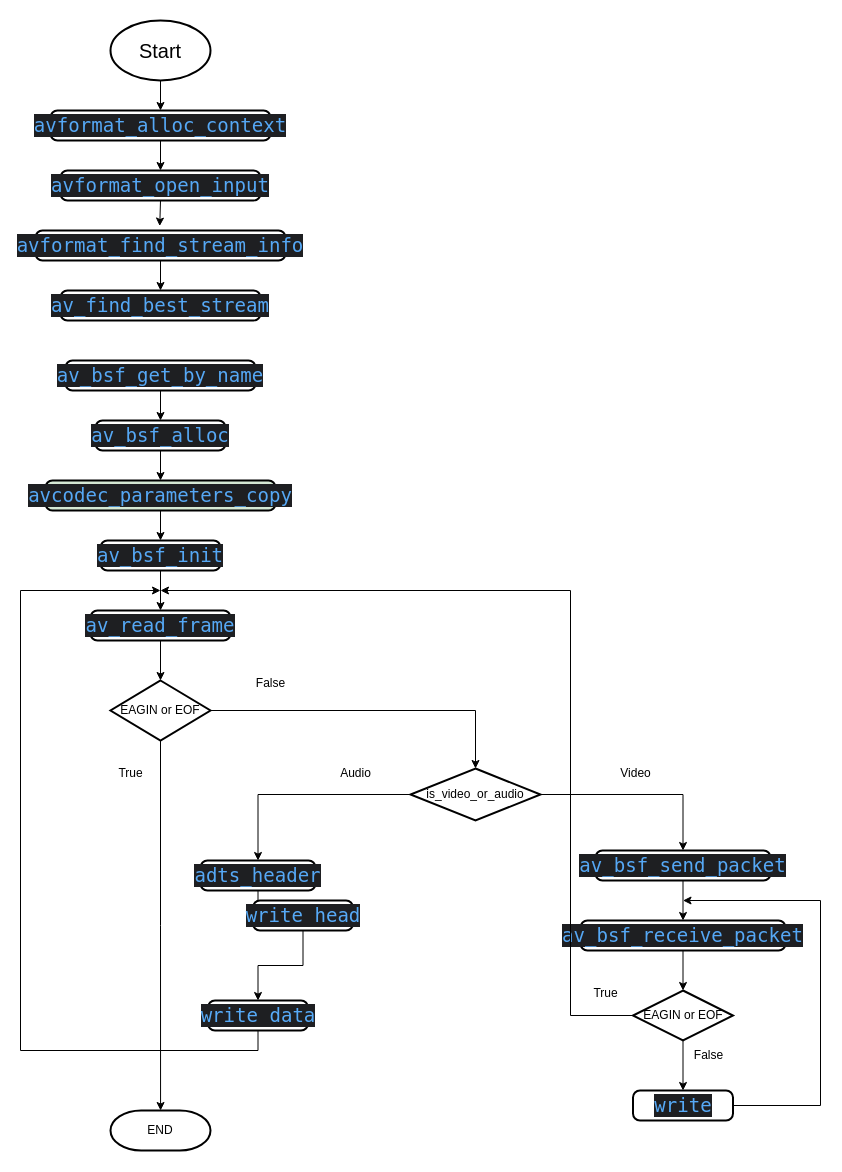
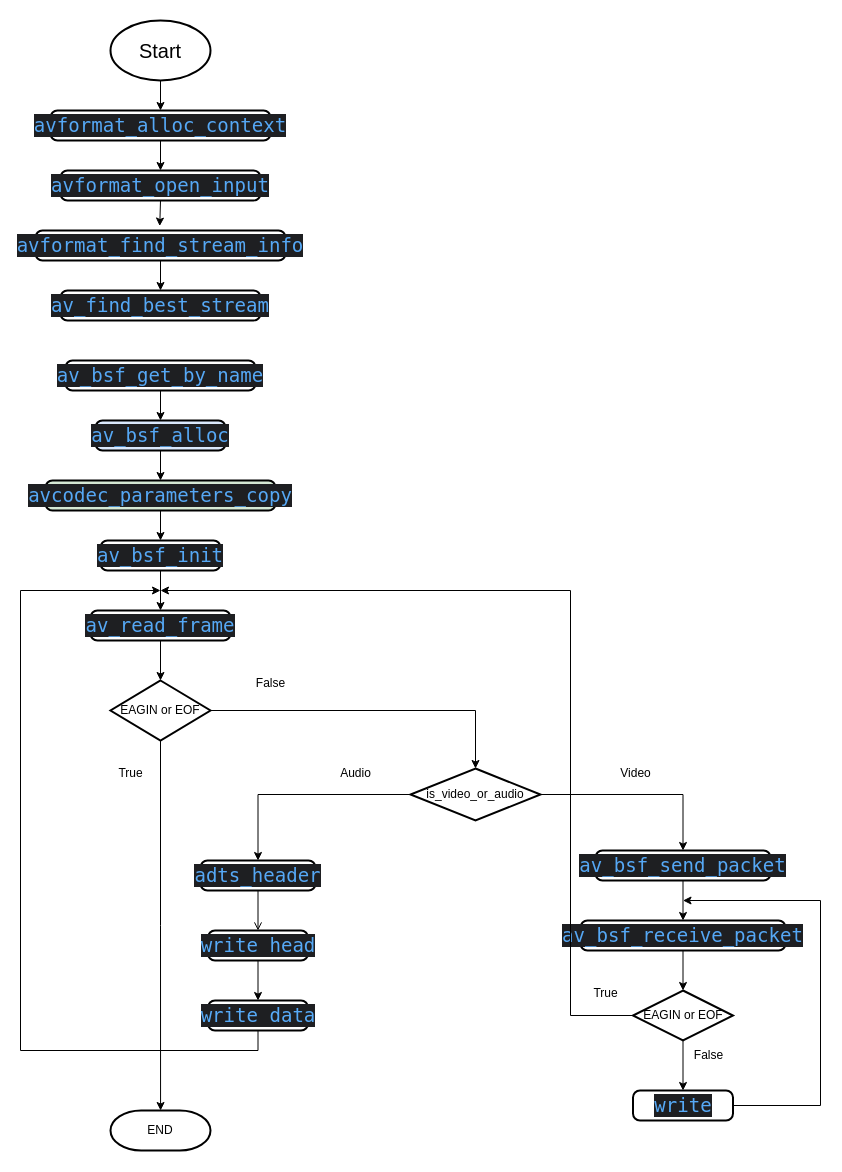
  <mxCell id="0" />
  <mxCell id="1" parent="0" />
  <mxCell id="2" style="edgeStyle=orthogonalEdgeStyle;rounded=0;orthogonalLoop=1;jettySize=auto;html=1;exitX=0.5;exitY=1;exitDx=0;exitDy=0;exitPerimeter=0;entryX=0.5;entryY=0;entryDx=0;entryDy=0;" edge="1" parent="1" source="3" target="5"><mxGeometry relative="1" as="geometry" /></mxCell>
  <mxCell id="3" value="&lt;span style=&quot;font-size: 20px;&quot;&gt;Start&lt;/span&gt;" style="strokeWidth=2;html=1;shape=mxgraph.flowchart.start_1;whiteSpace=wrap;" vertex="1" parent="1"><mxGeometry x="110" y="20" width="100" height="60" as="geometry" /></mxCell>
  <mxCell id="4" style="edgeStyle=orthogonalEdgeStyle;rounded=0;orthogonalLoop=1;jettySize=auto;html=1;exitX=0.5;exitY=1;exitDx=0;exitDy=0;entryX=0.5;entryY=0;entryDx=0;entryDy=0;" edge="1" parent="1" source="5" target="6"><mxGeometry relative="1" as="geometry" /></mxCell>
  <mxCell id="5" value="&lt;div style=&quot;background-color:#1e1f22;color:#bcbec4&quot;&gt;&lt;pre style=&quot;font-family:'JetBrains Mono',monospace;font-size:14.3pt;&quot;&gt;&lt;span style=&quot;color:#56a8f5;&quot;&gt;avformat_alloc_context&lt;/span&gt;&lt;/pre&gt;&lt;/div&gt;" style="rounded=1;whiteSpace=wrap;html=1;absoluteArcSize=1;arcSize=14;strokeWidth=2;" vertex="1" parent="1"><mxGeometry x="50" y="110" width="220" height="30" as="geometry" /></mxCell>
  <mxCell id="6" value="&lt;div style=&quot;background-color:#1e1f22;color:#bcbec4&quot;&gt;&lt;pre style=&quot;font-family:'JetBrains Mono',monospace;font-size:14.3pt;&quot;&gt;&lt;span style=&quot;color:#56a8f5;&quot;&gt;avformat_open_input&lt;/span&gt;&lt;/pre&gt;&lt;/div&gt;" style="rounded=1;whiteSpace=wrap;html=1;absoluteArcSize=1;arcSize=14;strokeWidth=2;" vertex="1" parent="1"><mxGeometry x="60" y="170" width="200" height="30" as="geometry" /></mxCell>
  <mxCell id="7" value="&lt;div style=&quot;background-color:#1e1f22;color:#bcbec4&quot;&gt;&lt;pre style=&quot;font-family:'JetBrains Mono',monospace;font-size:14.3pt;&quot;&gt;&lt;span style=&quot;color:#56a8f5;&quot;&gt;av_find_best_stream&lt;/span&gt;&lt;/pre&gt;&lt;/div&gt;" style="rounded=1;whiteSpace=wrap;html=1;absoluteArcSize=1;arcSize=14;strokeWidth=2;" vertex="1" parent="1"><mxGeometry x="60" y="290" width="200" height="30" as="geometry" /></mxCell>
  <mxCell id="8" style="edgeStyle=orthogonalEdgeStyle;rounded=0;orthogonalLoop=1;jettySize=auto;html=1;exitX=0.5;exitY=1;exitDx=0;exitDy=0;entryX=0.5;entryY=0;entryDx=0;entryDy=0;" edge="1" parent="1" source="9" target="7"><mxGeometry relative="1" as="geometry" /></mxCell>
  <mxCell id="9" value="&lt;div style=&quot;background-color:#1e1f22;color:#bcbec4&quot;&gt;&lt;pre style=&quot;font-family:'JetBrains Mono',monospace;font-size:14.3pt;&quot;&gt;&lt;div&gt;&lt;pre style=&quot;font-family:'JetBrains Mono',monospace;font-size:14.3pt;&quot;&gt;&lt;span style=&quot;color:#56a8f5;&quot;&gt;avformat_find_stream_info&lt;/span&gt;&lt;/pre&gt;&lt;/div&gt;&lt;/pre&gt;&lt;/div&gt;" style="rounded=1;whiteSpace=wrap;html=1;absoluteArcSize=1;arcSize=14;strokeWidth=2;" vertex="1" parent="1"><mxGeometry x="35" y="230" width="250" height="30" as="geometry" /></mxCell>
  <mxCell id="10" style="edgeStyle=orthogonalEdgeStyle;rounded=0;orthogonalLoop=1;jettySize=auto;html=1;exitX=0.5;exitY=1;exitDx=0;exitDy=0;entryX=0.497;entryY=-0.148;entryDx=0;entryDy=0;entryPerimeter=0;" edge="1" parent="1" source="6" target="9"><mxGeometry relative="1" as="geometry" /></mxCell>
  <mxCell id="11" style="edgeStyle=orthogonalEdgeStyle;rounded=0;orthogonalLoop=1;jettySize=auto;html=1;exitX=0.5;exitY=1;exitDx=0;exitDy=0;entryX=0.5;entryY=0;entryDx=0;entryDy=0;" edge="1" parent="1" source="12" target="14"><mxGeometry relative="1" as="geometry" /></mxCell>
  <mxCell id="12" value="&lt;div style=&quot;background-color:#1e1f22;color:#bcbec4&quot;&gt;&lt;pre style=&quot;font-family:'JetBrains Mono',monospace;font-size:14.3pt;&quot;&gt;&lt;span style=&quot;color:#56a8f5;&quot;&gt;av_bsf_get_by_name&lt;/span&gt;&lt;/pre&gt;&lt;/div&gt;" style="rounded=1;whiteSpace=wrap;html=1;absoluteArcSize=1;arcSize=14;strokeWidth=2;" vertex="1" parent="1"><mxGeometry x="65" y="360" width="190" height="30" as="geometry" /></mxCell>
  <mxCell id="13" style="edgeStyle=orthogonalEdgeStyle;rounded=0;orthogonalLoop=1;jettySize=auto;html=1;exitX=0.5;exitY=1;exitDx=0;exitDy=0;entryX=0.5;entryY=0;entryDx=0;entryDy=0;" edge="1" parent="1" source="14" target="16"><mxGeometry relative="1" as="geometry" /></mxCell>
- <mxCell id="14" value="&lt;div style=&quot;background-color:#1e1f22;color:#bcbec4&quot;&gt;&lt;pre style=&quot;font-family:'JetBrains Mono',monospace;font-size:14.3pt;&quot;&gt;&lt;span style=&quot;color:#56a8f5;&quot;&gt;av_bsf_alloc&lt;/span&gt;&lt;/pre&gt;&lt;/div&gt;" style="rounded=1;whiteSpace=wrap;html=1;absoluteArcSize=1;arcSize=14;strokeWidth=2;" vertex="1" parent="1"><mxGeometry x="95" y="420" width="130" height="30" as="geometry" /></mxCell>
+ <mxCell id="14" value="&lt;div style=&quot;background-color:#1e1f22;color:#bcbec4&quot;&gt;&lt;pre style=&quot;font-family:'JetBrains Mono',monospace;font-size:14.3pt;&quot;&gt;&lt;span style=&quot;color:#56a8f5;&quot;&gt;av_bsf_alloc&lt;/span&gt;&lt;/pre&gt;&lt;/div&gt;" style="rounded=1;whiteSpace=wrap;html=1;absoluteArcSize=1;arcSize=14;strokeWidth=2;fillColor=#dae8fc;" vertex="1" parent="1"><mxGeometry x="95" y="420" width="130" height="30" as="geometry" /></mxCell>
  <mxCell id="15" style="edgeStyle=orthogonalEdgeStyle;rounded=0;orthogonalLoop=1;jettySize=auto;html=1;exitX=0.5;exitY=1;exitDx=0;exitDy=0;" edge="1" parent="1" source="16" target="18"><mxGeometry relative="1" as="geometry" /></mxCell>
  <mxCell id="16" value="&lt;div style=&quot;background-color:#1e1f22;color:#bcbec4&quot;&gt;&lt;pre style=&quot;font-family:'JetBrains Mono',monospace;font-size:14.3pt;&quot;&gt;&lt;span style=&quot;color:#56a8f5;&quot;&gt;avcodec_parameters_copy&lt;/span&gt;&lt;/pre&gt;&lt;/div&gt;" style="rounded=1;whiteSpace=wrap;html=1;absoluteArcSize=1;arcSize=14;strokeWidth=2;fillColor=#d5e8d4;" vertex="1" parent="1"><mxGeometry x="45" y="480" width="230" height="30" as="geometry" /></mxCell>
  <mxCell id="17" style="edgeStyle=orthogonalEdgeStyle;rounded=0;orthogonalLoop=1;jettySize=auto;html=1;exitX=0.5;exitY=1;exitDx=0;exitDy=0;entryX=0.5;entryY=0;entryDx=0;entryDy=0;" edge="1" parent="1" source="18" target="19"><mxGeometry relative="1" as="geometry" /></mxCell>
  <mxCell id="18" value="&lt;div style=&quot;background-color:#1e1f22;color:#bcbec4&quot;&gt;&lt;pre style=&quot;font-family:'JetBrains Mono',monospace;font-size:14.3pt;&quot;&gt;&lt;span style=&quot;color:#56a8f5;&quot;&gt;av_bsf_init&lt;/span&gt;&lt;/pre&gt;&lt;/div&gt;" style="rounded=1;whiteSpace=wrap;html=1;absoluteArcSize=1;arcSize=14;strokeWidth=2;" vertex="1" parent="1"><mxGeometry x="100" y="540" width="120" height="30" as="geometry" /></mxCell>
  <mxCell id="19" value="&lt;div style=&quot;background-color:#1e1f22;color:#bcbec4&quot;&gt;&lt;pre style=&quot;font-family:'JetBrains Mono',monospace;font-size:14.3pt;&quot;&gt;&lt;span style=&quot;color:#56a8f5;&quot;&gt;av_read_frame&lt;/span&gt;&lt;/pre&gt;&lt;/div&gt;" style="rounded=1;whiteSpace=wrap;html=1;absoluteArcSize=1;arcSize=14;strokeWidth=2;" vertex="1" parent="1"><mxGeometry x="90" y="610" width="140" height="30" as="geometry" /></mxCell>
  <mxCell id="20" style="edgeStyle=orthogonalEdgeStyle;rounded=0;orthogonalLoop=1;jettySize=auto;html=1;exitX=0.5;exitY=1;exitDx=0;exitDy=0;exitPerimeter=0;" edge="1" parent="1" source="21"><mxGeometry relative="1" as="geometry"><mxPoint x="160.077" y="1110" as="targetPoint" /></mxGeometry></mxCell>
  <mxCell id="21" value="EAGIN or EOF" style="strokeWidth=2;html=1;shape=mxgraph.flowchart.decision;whiteSpace=wrap;" vertex="1" parent="1"><mxGeometry x="110" y="680" width="100" height="60" as="geometry" /></mxCell>
  <mxCell id="22" style="edgeStyle=orthogonalEdgeStyle;rounded=0;orthogonalLoop=1;jettySize=auto;html=1;exitX=0.5;exitY=1;exitDx=0;exitDy=0;entryX=0.5;entryY=0;entryDx=0;entryDy=0;entryPerimeter=0;" edge="1" parent="1" source="19" target="21"><mxGeometry relative="1" as="geometry" /></mxCell>
  <mxCell id="23" style="edgeStyle=orthogonalEdgeStyle;rounded=0;orthogonalLoop=1;jettySize=auto;html=1;exitX=1;exitY=0.5;exitDx=0;exitDy=0;exitPerimeter=0;" edge="1" parent="1" source="25" target="28"><mxGeometry relative="1" as="geometry" /></mxCell>
  <mxCell id="24" style="edgeStyle=orthogonalEdgeStyle;rounded=0;orthogonalLoop=1;jettySize=auto;html=1;exitX=0;exitY=0.5;exitDx=0;exitDy=0;exitPerimeter=0;" edge="1" parent="1" source="25" target="31"><mxGeometry relative="1" as="geometry" /></mxCell>
  <mxCell id="25" value="is_video_or_audio" style="strokeWidth=2;html=1;shape=mxgraph.flowchart.decision;whiteSpace=wrap;" vertex="1" parent="1"><mxGeometry x="410" y="768" width="130" height="52" as="geometry" /></mxCell>
  <mxCell id="26" style="edgeStyle=orthogonalEdgeStyle;rounded=0;orthogonalLoop=1;jettySize=auto;html=1;exitX=1;exitY=0.5;exitDx=0;exitDy=0;exitPerimeter=0;entryX=0.5;entryY=0;entryDx=0;entryDy=0;entryPerimeter=0;" edge="1" parent="1" source="21" target="25"><mxGeometry relative="1" as="geometry" /></mxCell>
  <mxCell id="27" style="edgeStyle=orthogonalEdgeStyle;rounded=0;orthogonalLoop=1;jettySize=auto;html=1;exitX=0.5;exitY=1;exitDx=0;exitDy=0;" edge="1" parent="1" source="28" target="29"><mxGeometry relative="1" as="geometry" /></mxCell>
  <mxCell id="28" value="&lt;div style=&quot;background-color:#1e1f22;color:#bcbec4&quot;&gt;&lt;pre style=&quot;font-family:'JetBrains Mono',monospace;font-size:14.3pt;&quot;&gt;&lt;span style=&quot;color:#56a8f5;&quot;&gt;av_bsf_send_packet&lt;/span&gt;&lt;/pre&gt;&lt;/div&gt;" style="rounded=1;whiteSpace=wrap;html=1;absoluteArcSize=1;arcSize=14;strokeWidth=2;" vertex="1" parent="1"><mxGeometry x="595" y="850" width="175" height="30" as="geometry" /></mxCell>
  <mxCell id="29" value="&lt;div style=&quot;background-color:#1e1f22;color:#bcbec4&quot;&gt;&lt;pre style=&quot;font-family:'JetBrains Mono',monospace;font-size:14.3pt;&quot;&gt;&lt;span style=&quot;color:#56a8f5;&quot;&gt;av_bsf_receive_packet&lt;/span&gt;&lt;/pre&gt;&lt;/div&gt;" style="rounded=1;whiteSpace=wrap;html=1;absoluteArcSize=1;arcSize=14;strokeWidth=2;" vertex="1" parent="1"><mxGeometry x="580" y="920" width="205" height="30" as="geometry" /></mxCell>
  <mxCell id="30" style="edgeStyle=orthogonalEdgeStyle;rounded=0;orthogonalLoop=1;jettySize=auto;html=1;exitX=0.5;exitY=1;exitDx=0;exitDy=0;entryX=0.5;entryY=0;entryDx=0;entryDy=0;endArrow=open;" edge="1" parent="1" source="31" target="38"><mxGeometry relative="1" as="geometry" /></mxCell>
  <mxCell id="31" value="&lt;div style=&quot;background-color:#1e1f22;color:#bcbec4&quot;&gt;&lt;pre style=&quot;font-family:'JetBrains Mono',monospace;font-size:14.3pt;&quot;&gt;&lt;span style=&quot;color:#56a8f5;&quot;&gt;adts_header&lt;/span&gt;&lt;/pre&gt;&lt;/div&gt;" style="rounded=1;whiteSpace=wrap;html=1;absoluteArcSize=1;arcSize=14;strokeWidth=2;" vertex="1" parent="1"><mxGeometry x="200" y="860" width="115" height="30" as="geometry" /></mxCell>
  <mxCell id="32" style="edgeStyle=orthogonalEdgeStyle;rounded=0;orthogonalLoop=1;jettySize=auto;html=1;exitX=1;exitY=0.5;exitDx=0;exitDy=0;" edge="1" parent="1" source="33"><mxGeometry relative="1" as="geometry"><mxPoint x="742" y="1115" as="sourcePoint" /><mxPoint x="682.5" y="900" as="targetPoint" /><Array as="points"><mxPoint x="820" y="1105" /><mxPoint x="820" y="900" /></Array></mxGeometry></mxCell>
  <mxCell id="33" value="&lt;div style=&quot;background-color:#1e1f22;color:#bcbec4&quot;&gt;&lt;pre style=&quot;font-family:'JetBrains Mono',monospace;font-size:14.3pt;&quot;&gt;&lt;span style=&quot;color:#57aaf7;&quot;&gt;write&lt;/span&gt;&lt;/pre&gt;&lt;/div&gt;" style="rounded=1;whiteSpace=wrap;html=1;absoluteArcSize=1;arcSize=14;strokeWidth=2;" vertex="1" parent="1"><mxGeometry x="632.5" y="1090" width="100" height="30" as="geometry" /></mxCell>
  <mxCell id="34" style="edgeStyle=orthogonalEdgeStyle;rounded=0;orthogonalLoop=1;jettySize=auto;html=1;exitX=0.5;exitY=1;exitDx=0;exitDy=0;exitPerimeter=0;entryX=0.5;entryY=0;entryDx=0;entryDy=0;" edge="1" parent="1" source="36" target="33"><mxGeometry relative="1" as="geometry" /></mxCell>
  <mxCell id="35" style="edgeStyle=orthogonalEdgeStyle;rounded=0;orthogonalLoop=1;jettySize=auto;html=1;exitX=0;exitY=0.5;exitDx=0;exitDy=0;exitPerimeter=0;" edge="1" parent="1" source="36"><mxGeometry relative="1" as="geometry"><mxPoint x="160" y="590" as="targetPoint" /><mxPoint x="642.5" y="1020" as="sourcePoint" /><Array as="points"><mxPoint x="570" y="1015" /><mxPoint x="570" y="590" /></Array></mxGeometry></mxCell>
  <mxCell id="36" value="EAGIN or EOF" style="strokeWidth=2;html=1;shape=mxgraph.flowchart.decision;whiteSpace=wrap;" vertex="1" parent="1"><mxGeometry x="632.5" y="990" width="100" height="50" as="geometry" /></mxCell>
  <mxCell id="37" style="edgeStyle=orthogonalEdgeStyle;rounded=0;orthogonalLoop=1;jettySize=auto;html=1;exitX=0.5;exitY=1;exitDx=0;exitDy=0;entryX=0.5;entryY=0;entryDx=0;entryDy=0;" edge="1" parent="1" source="38" target="42"><mxGeometry relative="1" as="geometry" /></mxCell>
- <mxCell id="38" value="&lt;div style=&quot;background-color:#1e1f22;color:#bcbec4&quot;&gt;&lt;pre style=&quot;font-family:'JetBrains Mono',monospace;font-size:14.3pt;&quot;&gt;&lt;span style=&quot;color:#57aaf7;&quot;&gt;write head&lt;/span&gt;&lt;/pre&gt;&lt;/div&gt;" style="rounded=1;whiteSpace=wrap;html=1;absoluteArcSize=1;arcSize=14;strokeWidth=2;" vertex="1" parent="1"><mxGeometry x="252.5" y="900" width="100" height="30" as="geometry" /></mxCell>
+ <mxCell id="38" value="&lt;div style=&quot;background-color:#1e1f22;color:#bcbec4&quot;&gt;&lt;pre style=&quot;font-family:'JetBrains Mono',monospace;font-size:14.3pt;&quot;&gt;&lt;span style=&quot;color:#57aaf7;&quot;&gt;write head&lt;/span&gt;&lt;/pre&gt;&lt;/div&gt;" style="rounded=1;whiteSpace=wrap;html=1;absoluteArcSize=1;arcSize=14;strokeWidth=2;" vertex="1" parent="1"><mxGeometry x="207.5" y="930" width="100" height="30" as="geometry" /></mxCell>
  <mxCell id="39" style="edgeStyle=orthogonalEdgeStyle;rounded=0;orthogonalLoop=1;jettySize=auto;html=1;entryX=0.5;entryY=0;entryDx=0;entryDy=0;entryPerimeter=0;" edge="1" parent="1" source="29" target="36"><mxGeometry relative="1" as="geometry" /></mxCell>
  <mxCell id="40" value="False" style="text;html=1;align=center;verticalAlign=middle;resizable=0;points=[];autosize=1;strokeColor=none;fillColor=none;" vertex="1" parent="1"><mxGeometry x="682.5" y="1040" width="50" height="30" as="geometry" /></mxCell>
  <mxCell id="41" style="edgeStyle=orthogonalEdgeStyle;rounded=0;orthogonalLoop=1;jettySize=auto;html=1;exitX=0.5;exitY=1;exitDx=0;exitDy=0;" edge="1" parent="1" source="42"><mxGeometry relative="1" as="geometry"><mxPoint x="160" y="590" as="targetPoint" /><Array as="points"><mxPoint x="258" y="1050" /><mxPoint x="20" y="1050" /><mxPoint x="20" y="590" /></Array></mxGeometry></mxCell>
  <mxCell id="42" value="&lt;div style=&quot;background-color:#1e1f22;color:#bcbec4&quot;&gt;&lt;pre style=&quot;font-family:'JetBrains Mono',monospace;font-size:14.3pt;&quot;&gt;&lt;span style=&quot;color:#57aaf7;&quot;&gt;write data&lt;/span&gt;&lt;/pre&gt;&lt;/div&gt;" style="rounded=1;whiteSpace=wrap;html=1;absoluteArcSize=1;arcSize=14;strokeWidth=2;" vertex="1" parent="1"><mxGeometry x="207.5" y="1000" width="100" height="30" as="geometry" /></mxCell>
  <mxCell id="43" value="True" style="text;html=1;align=center;verticalAlign=middle;resizable=0;points=[];autosize=1;strokeColor=none;fillColor=none;" vertex="1" parent="1"><mxGeometry x="580" y="978" width="50" height="30" as="geometry" /></mxCell>
  <mxCell id="44" value="END" style="strokeWidth=2;html=1;shape=mxgraph.flowchart.terminator;whiteSpace=wrap;" vertex="1" parent="1"><mxGeometry x="110" y="1110" width="100" height="40" as="geometry" /></mxCell>
  <mxCell id="45" value="False" style="text;html=1;align=center;verticalAlign=middle;resizable=0;points=[];autosize=1;strokeColor=none;fillColor=none;" vertex="1" parent="1"><mxGeometry x="245" y="668" width="50" height="30" as="geometry" /></mxCell>
  <mxCell id="46" value="True" style="text;html=1;align=center;verticalAlign=middle;resizable=0;points=[];autosize=1;strokeColor=none;fillColor=none;" vertex="1" parent="1"><mxGeometry x="105" y="758" width="50" height="30" as="geometry" /></mxCell>
  <mxCell id="47" value="Audio" style="text;html=1;align=center;verticalAlign=middle;resizable=0;points=[];autosize=1;strokeColor=none;fillColor=none;" vertex="1" parent="1"><mxGeometry x="330" y="758" width="50" height="30" as="geometry" /></mxCell>
  <mxCell id="48" value="Video" style="text;html=1;align=center;verticalAlign=middle;resizable=0;points=[];autosize=1;strokeColor=none;fillColor=none;" vertex="1" parent="1"><mxGeometry x="610" y="758" width="50" height="30" as="geometry" /></mxCell>
